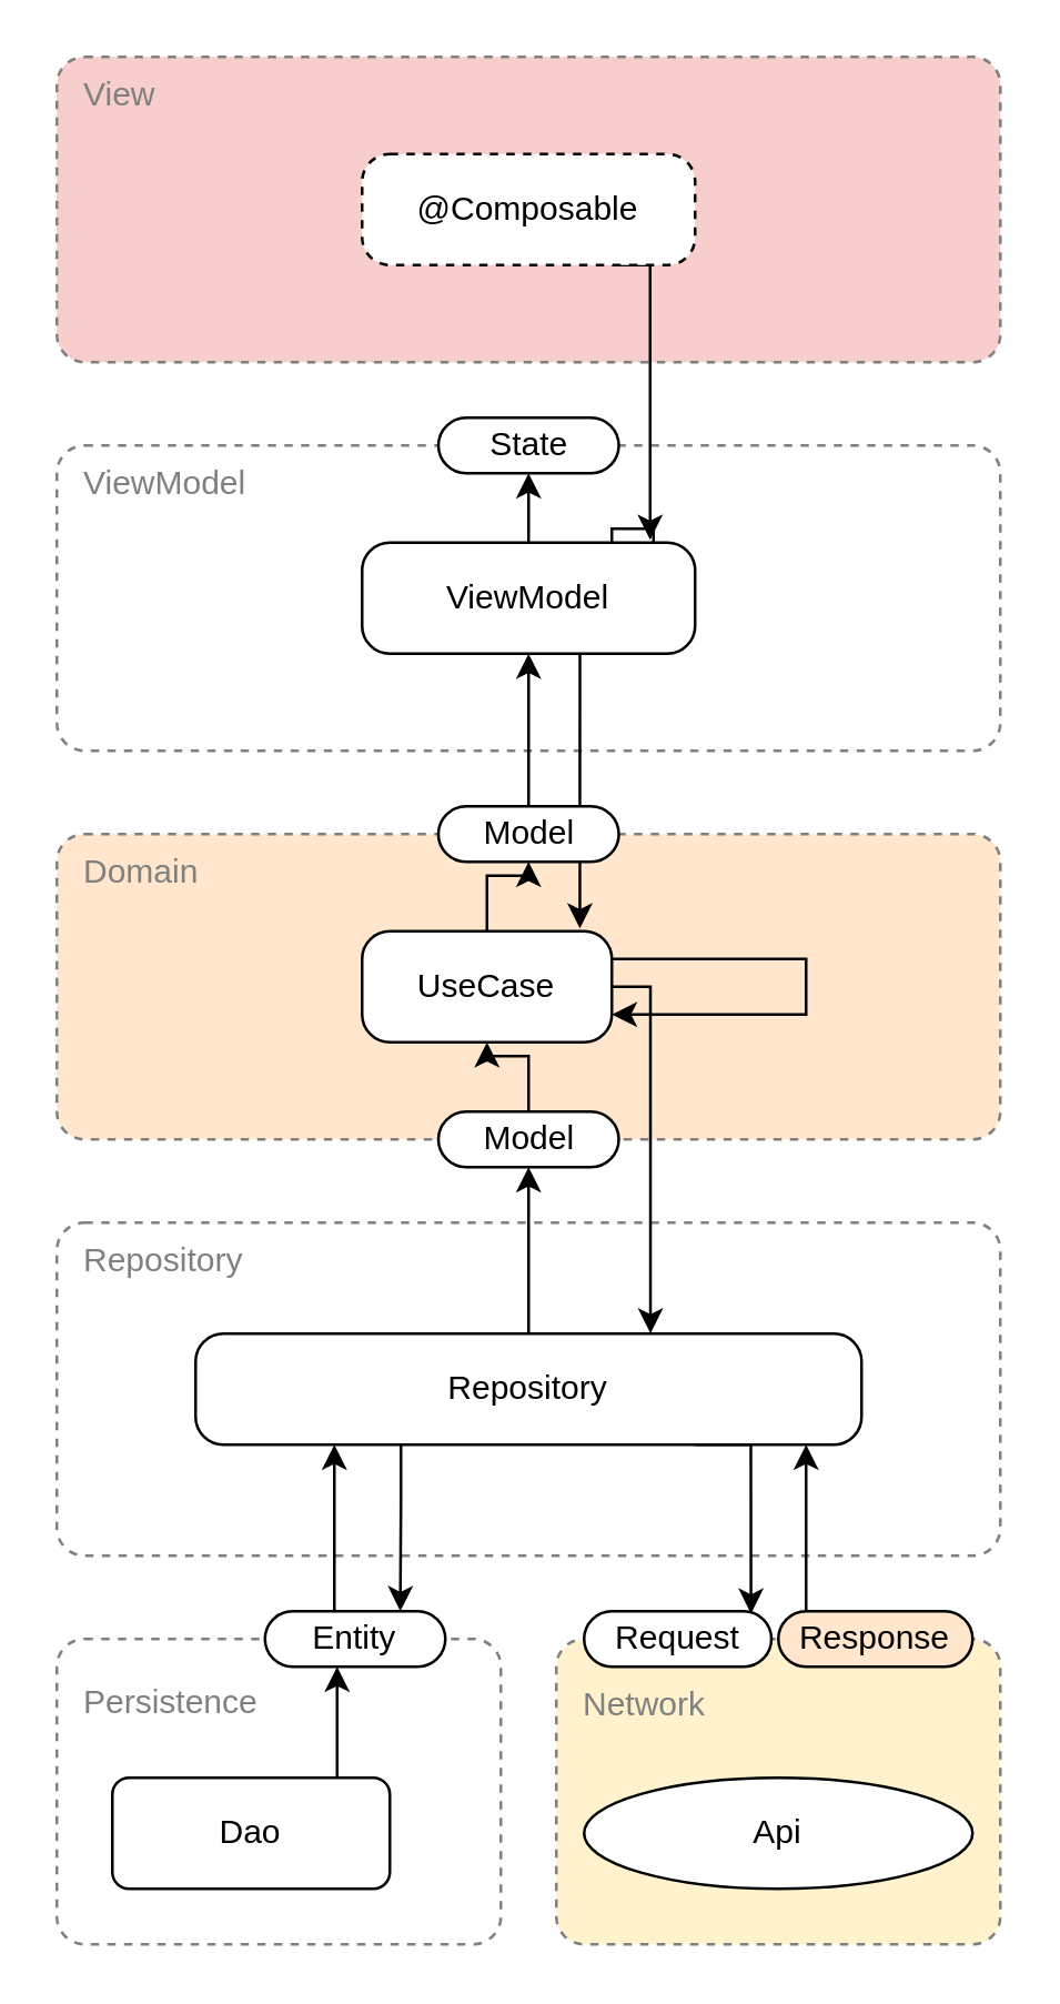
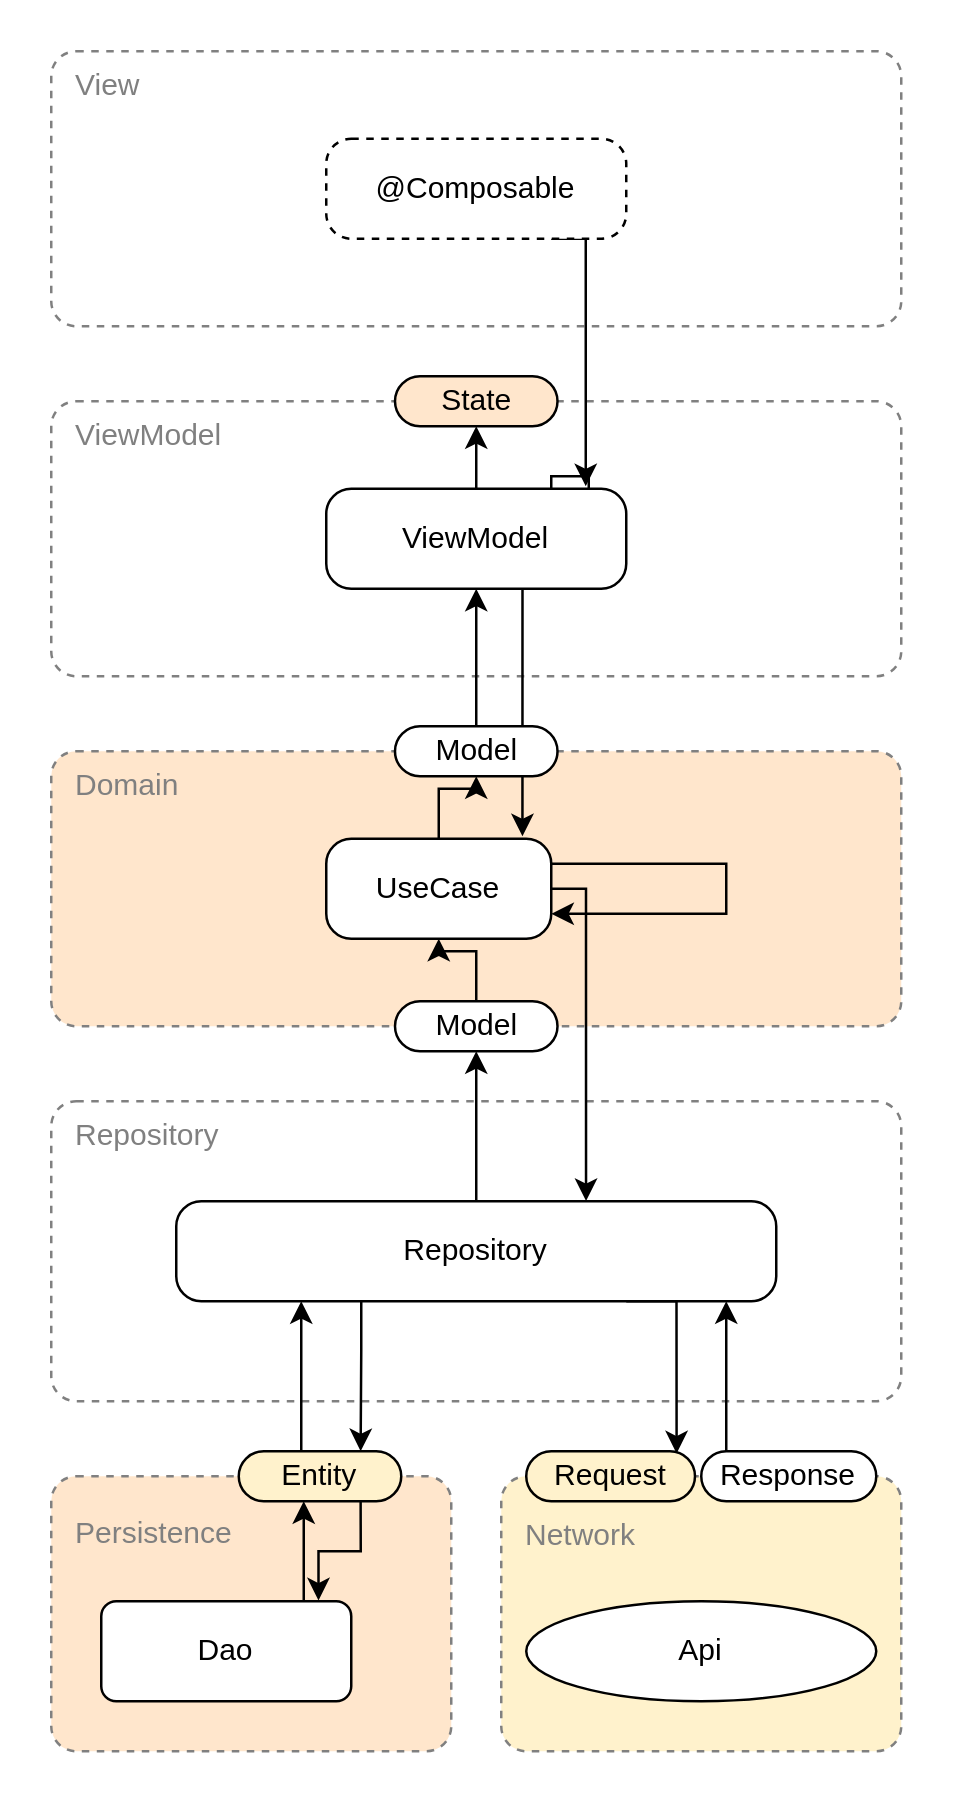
  <mxCell id="0" />
  <mxCell id="1" parent="0" />
  <mxCell id="2" value="Repository" style="rounded=1;whiteSpace=wrap;html=1;dashed=1;verticalAlign=top;align=left;absoluteArcSize=1;spacingLeft=8;strokeColor=#808080;fontColor=#808080;" parent="1" vertex="1"><mxGeometry x="20" y="440" width="340" height="120" as="geometry" /></mxCell>
  <mxCell id="3" value="Network" style="rounded=1;whiteSpace=wrap;html=1;dashed=1;verticalAlign=top;align=left;absoluteArcSize=1;spacingLeft=8;spacingTop=10;strokeColor=#808080;fontColor=#808080;fillColor=#fff2cc;" parent="1" vertex="1"><mxGeometry x="200" y="590" width="160" height="110" as="geometry" /></mxCell>
  <mxCell id="4" value="Domain" style="rounded=1;whiteSpace=wrap;html=1;dashed=1;verticalAlign=top;align=left;absoluteArcSize=1;spacingLeft=8;strokeColor=#808080;fontColor=#808080;fillColor=#ffe6cc;" parent="1" vertex="1"><mxGeometry x="20" y="300" width="340" height="110" as="geometry" /></mxCell>
  <mxCell id="5" value="ViewModel" style="rounded=1;whiteSpace=wrap;html=1;dashed=1;verticalAlign=top;align=left;absoluteArcSize=1;spacingLeft=8;strokeColor=#808080;fontColor=#808080;" parent="1" vertex="1"><mxGeometry x="20" y="160" width="340" height="110" as="geometry" /></mxCell>
- <mxCell id="6" value="View" style="rounded=1;whiteSpace=wrap;html=1;dashed=1;verticalAlign=top;align=left;absoluteArcSize=1;spacingLeft=8;strokeColor=#808080;fontColor=#808080;fillColor=#f8cecc;" parent="1" vertex="1"><mxGeometry x="20" y="20" width="340" height="110" as="geometry" /></mxCell>
- <mxCell id="7" value="Persistence" style="rounded=1;whiteSpace=wrap;html=1;dashed=1;verticalAlign=top;align=left;absoluteArcSize=1;spacingLeft=8;spacing=2;spacingTop=9;strokeColor=#808080;fontColor=#808080;" parent="1" vertex="1"><mxGeometry x="20" y="590" width="160" height="110" as="geometry" /></mxCell>
+ <mxCell id="6" value="View" style="rounded=1;whiteSpace=wrap;html=1;dashed=1;verticalAlign=top;align=left;absoluteArcSize=1;spacingLeft=8;strokeColor=#808080;fontColor=#808080;" parent="1" vertex="1"><mxGeometry x="20" y="20" width="340" height="110" as="geometry" /></mxCell>
+ <mxCell id="7" value="Persistence" style="rounded=1;whiteSpace=wrap;html=1;dashed=1;verticalAlign=top;align=left;absoluteArcSize=1;spacingLeft=8;spacing=2;spacingTop=9;strokeColor=#808080;fontColor=#808080;fillColor=#ffe6cc;" parent="1" vertex="1"><mxGeometry x="20" y="590" width="160" height="110" as="geometry" /></mxCell>
  <mxCell id="8" style="edgeStyle=orthogonalEdgeStyle;rounded=0;orthogonalLoop=1;jettySize=auto;html=1;exitX=0.75;exitY=1;exitDx=0;exitDy=0;entryX=0.865;entryY=-0.025;entryDx=0;entryDy=0;entryPerimeter=0;" parent="1" source="9" target="12" edge="1"><mxGeometry relative="1" as="geometry"><Array as="points"><mxPoint x="234" y="95" /></Array></mxGeometry></mxCell>
  <mxCell id="9" value="@Composable" style="rounded=1;whiteSpace=wrap;html=1;absoluteArcSize=1;dashed=1;" parent="1" vertex="1"><mxGeometry x="130" y="55" width="120" height="40" as="geometry" /></mxCell>
  <mxCell id="10" style="edgeStyle=orthogonalEdgeStyle;rounded=0;orthogonalLoop=1;jettySize=auto;html=1;exitX=0.5;exitY=0;exitDx=0;exitDy=0;entryX=0.5;entryY=1;entryDx=0;entryDy=0;" parent="1" source="12" target="34" edge="1"><mxGeometry relative="1" as="geometry" /></mxCell>
  <mxCell id="11" style="edgeStyle=orthogonalEdgeStyle;rounded=0;orthogonalLoop=1;jettySize=auto;html=1;exitX=0.75;exitY=1;exitDx=0;exitDy=0;entryX=0.872;entryY=-0.025;entryDx=0;entryDy=0;entryPerimeter=0;" parent="1" source="12" target="16" edge="1"><mxGeometry relative="1" as="geometry"><Array as="points"><mxPoint x="235" y="190" /><mxPoint x="235" y="230" /></Array></mxGeometry></mxCell>
  <mxCell id="12" value="ViewModel" style="rounded=1;whiteSpace=wrap;html=1;absoluteArcSize=1;" parent="1" vertex="1"><mxGeometry x="130" y="195" width="120" height="40" as="geometry" /></mxCell>
  <mxCell id="13" style="edgeStyle=orthogonalEdgeStyle;rounded=0;orthogonalLoop=1;jettySize=auto;html=1;entryX=0.5;entryY=1;entryDx=0;entryDy=0;" parent="1" source="16" target="33" edge="1"><mxGeometry relative="1" as="geometry" /></mxCell>
  <mxCell id="14" style="edgeStyle=orthogonalEdgeStyle;rounded=0;orthogonalLoop=1;jettySize=auto;html=1;exitX=1;exitY=0.25;exitDx=0;exitDy=0;entryX=1;entryY=0.75;entryDx=0;entryDy=0;" parent="1" source="16" target="16" edge="1"><mxGeometry relative="1" as="geometry"><mxPoint x="280" y="350" as="targetPoint" /><Array as="points"><mxPoint x="290" y="345" /><mxPoint x="290" y="365" /></Array></mxGeometry></mxCell>
  <mxCell id="15" style="edgeStyle=orthogonalEdgeStyle;rounded=0;orthogonalLoop=1;jettySize=auto;html=1;exitX=0.75;exitY=1;exitDx=0;exitDy=0;entryX=0.683;entryY=-0.002;entryDx=0;entryDy=0;entryPerimeter=0;" parent="1" source="16" target="20" edge="1"><mxGeometry relative="1" as="geometry"><Array as="points"><mxPoint x="234" y="355" /></Array></mxGeometry></mxCell>
  <mxCell id="16" value="UseCase" style="rounded=1;whiteSpace=wrap;html=1;absoluteArcSize=1;" parent="1" vertex="1"><mxGeometry x="130" y="335" width="90" height="40" as="geometry" /></mxCell>
  <mxCell id="17" style="edgeStyle=orthogonalEdgeStyle;rounded=0;orthogonalLoop=1;jettySize=auto;html=1;" parent="1" source="20" target="31" edge="1"><mxGeometry relative="1" as="geometry" /></mxCell>
  <mxCell id="18" style="edgeStyle=orthogonalEdgeStyle;rounded=0;orthogonalLoop=1;jettySize=auto;html=1;entryX=0.75;entryY=0;entryDx=0;entryDy=0;" parent="1" source="20" target="26" edge="1"><mxGeometry relative="1" as="geometry"><Array as="points"><mxPoint x="144" y="540" /><mxPoint x="144" y="540" /></Array></mxGeometry></mxCell>
  <mxCell id="19" style="edgeStyle=orthogonalEdgeStyle;rounded=0;orthogonalLoop=1;jettySize=auto;html=1;exitX=0.75;exitY=1;exitDx=0;exitDy=0;entryX=0.891;entryY=0.044;entryDx=0;entryDy=0;entryPerimeter=0;" parent="1" source="20" target="27" edge="1"><mxGeometry relative="1" as="geometry"><Array as="points"><mxPoint x="270" y="520" /></Array></mxGeometry></mxCell>
  <mxCell id="20" value="Repository" style="rounded=1;whiteSpace=wrap;html=1;absoluteArcSize=1;" parent="1" vertex="1"><mxGeometry x="70" y="480" width="240" height="40" as="geometry" /></mxCell>
  <mxCell id="21" style="edgeStyle=orthogonalEdgeStyle;rounded=0;orthogonalLoop=1;jettySize=auto;html=1;exitX=0.75;exitY=0;exitDx=0;exitDy=0;" parent="1" source="22" edge="1"><mxGeometry relative="1" as="geometry"><mxPoint x="121" y="600" as="targetPoint" /><Array as="points"><mxPoint x="130" y="650" /><mxPoint x="121" y="650" /><mxPoint x="121" y="600" /></Array></mxGeometry></mxCell>
  <mxCell id="22" value="Dao" style="rounded=1;whiteSpace=wrap;html=1;" parent="1" vertex="1"><mxGeometry x="40" y="640" width="100" height="40" as="geometry" /></mxCell>
  <mxCell id="23" value="Api" style="ellipse;whiteSpace=wrap;html=1;" parent="1" vertex="1"><mxGeometry x="210" y="640" width="140" height="40" as="geometry" /></mxCell>
  <mxCell id="24" style="edgeStyle=orthogonalEdgeStyle;rounded=0;orthogonalLoop=1;jettySize=auto;html=1;exitX=0.5;exitY=0;exitDx=0;exitDy=0;" parent="1" source="26" edge="1"><mxGeometry relative="1" as="geometry"><mxPoint x="120" y="520" as="targetPoint" /><Array as="points"><mxPoint x="120" y="580" /></Array></mxGeometry></mxCell>
- <mxCell id="26" value="Entity" style="rounded=1;whiteSpace=wrap;html=1;absoluteArcSize=1;" parent="1" vertex="1"><mxGeometry x="95" y="580" width="65" height="20" as="geometry" /></mxCell>
- <mxCell id="27" value="Request" style="rounded=1;whiteSpace=wrap;html=1;absoluteArcSize=1;" parent="1" vertex="1"><mxGeometry x="210" y="580" width="67.5" height="20" as="geometry" /></mxCell>
+ <mxCell id="25" style="edgeStyle=orthogonalEdgeStyle;rounded=0;orthogonalLoop=1;jettySize=auto;html=1;exitX=0.75;exitY=1;exitDx=0;exitDy=0;entryX=0.869;entryY=-0.008;entryDx=0;entryDy=0;entryPerimeter=0;" parent="1" source="26" target="22" edge="1"><mxGeometry relative="1" as="geometry" /></mxCell>
+ <mxCell id="26" value="Entity" style="rounded=1;whiteSpace=wrap;html=1;absoluteArcSize=1;fillColor=#fff2cc;" parent="1" vertex="1"><mxGeometry x="95" y="580" width="65" height="20" as="geometry" /></mxCell>
+ <mxCell id="27" value="Request" style="rounded=1;whiteSpace=wrap;html=1;absoluteArcSize=1;fillColor=#fff2cc;" parent="1" vertex="1"><mxGeometry x="210" y="580" width="67.5" height="20" as="geometry" /></mxCell>
  <mxCell id="28" style="edgeStyle=orthogonalEdgeStyle;rounded=0;orthogonalLoop=1;jettySize=auto;html=1;exitX=0.5;exitY=0;exitDx=0;exitDy=0;" parent="1" source="29" edge="1"><mxGeometry relative="1" as="geometry"><mxPoint x="290" y="520" as="targetPoint" /><Array as="points"><mxPoint x="290" y="580" /></Array></mxGeometry></mxCell>
- <mxCell id="29" value="Response" style="rounded=1;whiteSpace=wrap;html=1;absoluteArcSize=1;fillColor=#ffe6cc;" parent="1" vertex="1"><mxGeometry x="280" y="580" width="70" height="20" as="geometry" /></mxCell>
+ <mxCell id="29" value="Response" style="rounded=1;whiteSpace=wrap;html=1;absoluteArcSize=1;" parent="1" vertex="1"><mxGeometry x="280" y="580" width="70" height="20" as="geometry" /></mxCell>
  <mxCell id="30" style="edgeStyle=orthogonalEdgeStyle;rounded=0;orthogonalLoop=1;jettySize=auto;html=1;" parent="1" source="31" target="16" edge="1"><mxGeometry relative="1" as="geometry" /></mxCell>
  <mxCell id="31" value="Model" style="rounded=1;whiteSpace=wrap;html=1;absoluteArcSize=1;" parent="1" vertex="1"><mxGeometry x="157.5" y="400" width="65" height="20" as="geometry" /></mxCell>
  <mxCell id="32" style="edgeStyle=orthogonalEdgeStyle;rounded=0;orthogonalLoop=1;jettySize=auto;html=1;entryX=0.5;entryY=1;entryDx=0;entryDy=0;" parent="1" source="33" target="12" edge="1"><mxGeometry relative="1" as="geometry" /></mxCell>
  <mxCell id="33" value="Model" style="rounded=1;whiteSpace=wrap;html=1;absoluteArcSize=1;" parent="1" vertex="1"><mxGeometry x="157.5" y="290" width="65" height="20" as="geometry" /></mxCell>
- <mxCell id="34" value="State" style="rounded=1;whiteSpace=wrap;html=1;absoluteArcSize=1;" parent="1" vertex="1"><mxGeometry x="157.5" y="150" width="65" height="20" as="geometry" /></mxCell>
+ <mxCell id="34" value="State" style="rounded=1;whiteSpace=wrap;html=1;absoluteArcSize=1;fillColor=#ffe6cc;" parent="1" vertex="1"><mxGeometry x="157.5" y="150" width="65" height="20" as="geometry" /></mxCell>
